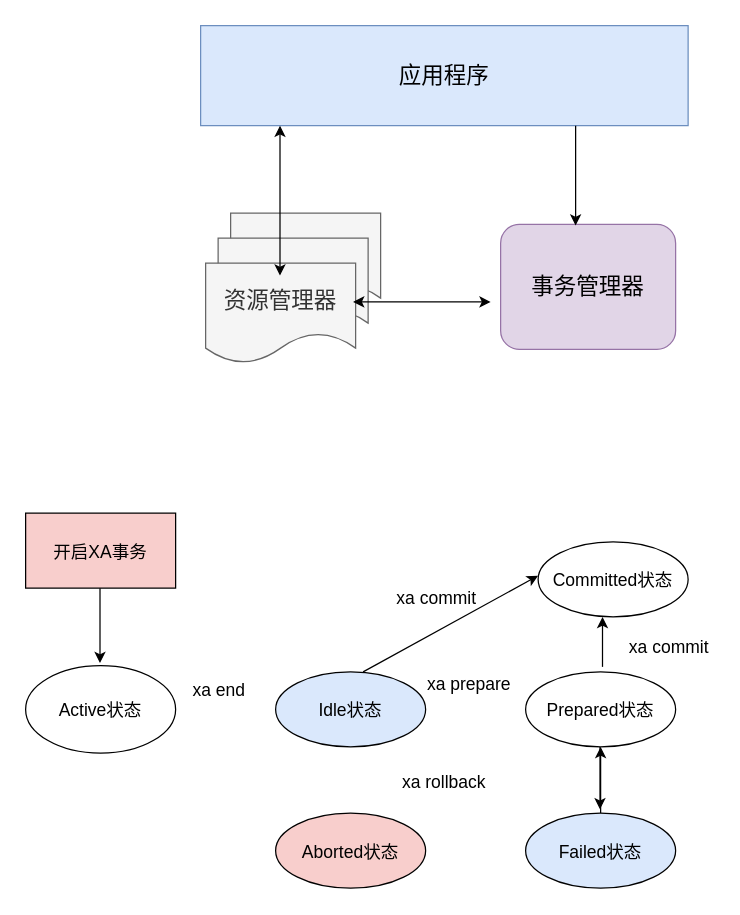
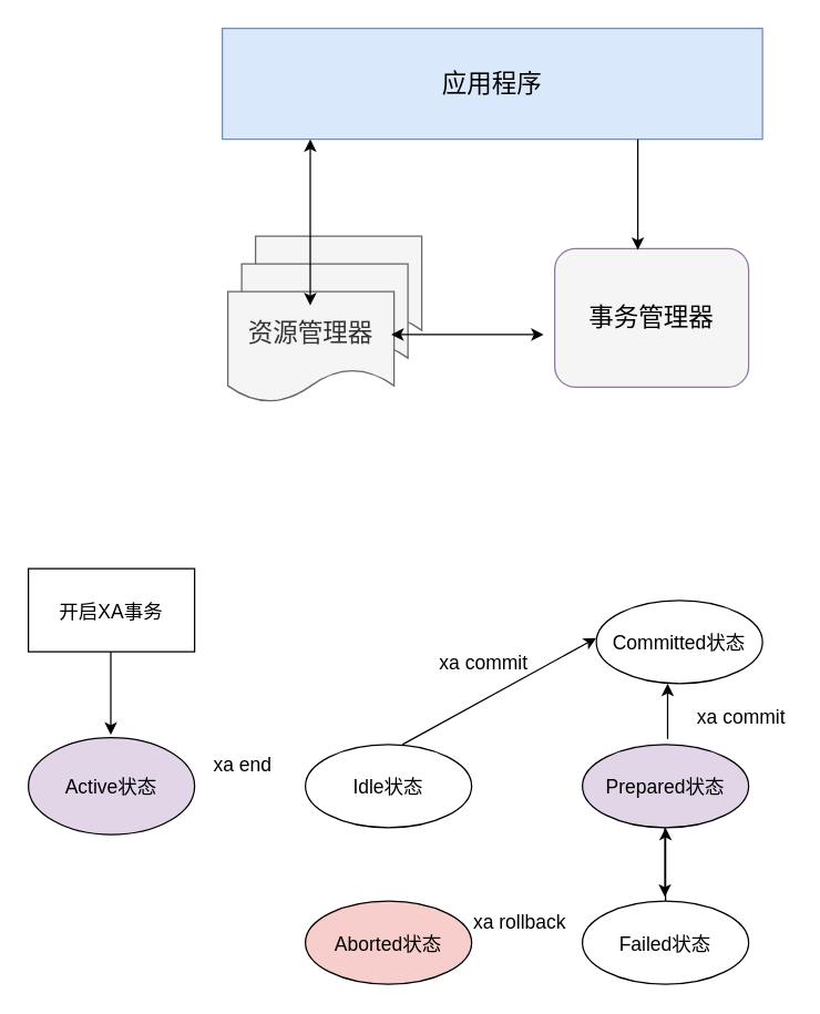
  <mxCell id="0" />
  <mxCell id="1" parent="0" />
  <mxCell id="2" value="&lt;font style=&quot;font-size: 18px;&quot;&gt;应用程序&lt;/font&gt;" style="rounded=0;whiteSpace=wrap;html=1;fillColor=#dae8fc;strokeColor=#6c8ebf;" vertex="1" parent="1"><mxGeometry x="160" y="20" width="390" height="80" as="geometry" /></mxCell>
  <mxCell id="3" value="" style="shape=document;whiteSpace=wrap;html=1;boundedLbl=1;fontSize=24;fillColor=#f5f5f5;fontColor=#333333;strokeColor=#666666;" vertex="1" parent="1"><mxGeometry x="184" y="170" width="120" height="80" as="geometry" /></mxCell>
  <mxCell id="4" value="" style="shape=document;whiteSpace=wrap;html=1;boundedLbl=1;fontSize=24;fillColor=#f5f5f5;fontColor=#333333;strokeColor=#666666;" vertex="1" parent="1"><mxGeometry x="174" y="190" width="120" height="80" as="geometry" /></mxCell>
  <mxCell id="5" value="&lt;font style=&quot;font-size: 18px;&quot;&gt;资源管理器&lt;/font&gt;" style="shape=document;whiteSpace=wrap;html=1;boundedLbl=1;fontSize=24;fillColor=#f5f5f5;fontColor=#333333;strokeColor=#666666;" vertex="1" parent="1"><mxGeometry x="164" y="210" width="120" height="80" as="geometry" /></mxCell>
  <mxCell id="6" value="" style="endArrow=classic;startArrow=classic;html=1;rounded=0;fontSize=18;" edge="1" parent="1"><mxGeometry width="50" height="50" relative="1" as="geometry"><mxPoint x="223.5" y="220" as="sourcePoint" /><mxPoint x="223.5" y="100" as="targetPoint" /></mxGeometry></mxCell>
- <mxCell id="7" value="事务管理器" style="rounded=1;whiteSpace=wrap;html=1;fontSize=18;fillColor=#e1d5e7;strokeColor=#9673a6;" vertex="1" parent="1"><mxGeometry x="400" y="179" width="140" height="100" as="geometry" /></mxCell>
+ <mxCell id="7" value="事务管理器" style="rounded=1;whiteSpace=wrap;html=1;fontSize=18;fillColor=#f5f5f5;strokeColor=#9673a6;" vertex="1" parent="1"><mxGeometry x="400" y="179" width="140" height="100" as="geometry" /></mxCell>
  <mxCell id="8" value="" style="endArrow=classic;startArrow=classic;html=1;rounded=0;fontSize=18;" edge="1" parent="1"><mxGeometry width="50" height="50" relative="1" as="geometry"><mxPoint x="282" y="241" as="sourcePoint" /><mxPoint x="392" y="241" as="targetPoint" /></mxGeometry></mxCell>
  <mxCell id="9" value="" style="endArrow=classic;html=1;rounded=0;fontSize=18;" edge="1" parent="1"><mxGeometry width="50" height="50" relative="1" as="geometry"><mxPoint x="460" y="100" as="sourcePoint" /><mxPoint x="460" y="180" as="targetPoint" /></mxGeometry></mxCell>
- <mxCell id="10" value="&lt;font style=&quot;font-size: 14px;&quot;&gt;开启XA事务&lt;/font&gt;" style="rounded=0;whiteSpace=wrap;html=1;fontSize=18;fillColor=#f8cecc;" vertex="1" parent="1"><mxGeometry x="20" y="410" width="120" height="60" as="geometry" /></mxCell>
+ <mxCell id="10" value="&lt;font style=&quot;font-size: 14px;&quot;&gt;开启XA事务&lt;/font&gt;" style="rounded=0;whiteSpace=wrap;html=1;fontSize=18;" vertex="1" parent="1"><mxGeometry x="20" y="410" width="120" height="60" as="geometry" /></mxCell>
  <mxCell id="11" value="" style="endArrow=classic;html=1;rounded=0;fontSize=18;" edge="1" parent="1"><mxGeometry width="50" height="50" relative="1" as="geometry"><mxPoint x="79.5" y="470" as="sourcePoint" /><mxPoint x="79.5" y="530" as="targetPoint" /></mxGeometry></mxCell>
- <mxCell id="12" value="&lt;font style=&quot;font-size: 14px;&quot;&gt;Active状态&lt;/font&gt;" style="ellipse;whiteSpace=wrap;html=1;fontSize=18;" vertex="1" parent="1"><mxGeometry x="20" y="532" width="120" height="70" as="geometry" /></mxCell>
- <mxCell id="13" value="&lt;font style=&quot;font-size: 14px;&quot;&gt;Idle状态&lt;/font&gt;" style="ellipse;whiteSpace=wrap;html=1;fontSize=18;fillColor=#dae8fc;" vertex="1" parent="1"><mxGeometry x="220" y="537" width="120" height="60" as="geometry" /></mxCell>
- <mxCell id="14" value="&lt;font style=&quot;font-size: 14px;&quot;&gt;Prepared状态&lt;/font&gt;" style="ellipse;whiteSpace=wrap;html=1;fontSize=18;" vertex="1" parent="1"><mxGeometry x="420" y="537" width="120" height="60" as="geometry" /></mxCell>
+ <mxCell id="12" value="&lt;font style=&quot;font-size: 14px;&quot;&gt;Active状态&lt;/font&gt;" style="ellipse;whiteSpace=wrap;html=1;fontSize=18;fillColor=#e1d5e7;" vertex="1" parent="1"><mxGeometry x="20" y="532" width="120" height="70" as="geometry" /></mxCell>
+ <mxCell id="13" value="&lt;font style=&quot;font-size: 14px;&quot;&gt;Idle状态&lt;/font&gt;" style="ellipse;whiteSpace=wrap;html=1;fontSize=18;" vertex="1" parent="1"><mxGeometry x="220" y="537" width="120" height="60" as="geometry" /></mxCell>
+ <mxCell id="14" value="&lt;font style=&quot;font-size: 14px;&quot;&gt;Prepared状态&lt;/font&gt;" style="ellipse;whiteSpace=wrap;html=1;fontSize=18;fillColor=#e1d5e7;" vertex="1" parent="1"><mxGeometry x="420" y="537" width="120" height="60" as="geometry" /></mxCell>
  <mxCell id="15" value="" style="endArrow=classic;html=1;rounded=0;fontSize=18;" edge="1" parent="1"><mxGeometry width="50" height="50" relative="1" as="geometry"><mxPoint x="290" y="537" as="sourcePoint" /><mxPoint x="430" y="460" as="targetPoint" /></mxGeometry></mxCell>
  <mxCell id="16" value="&lt;font style=&quot;font-size: 14px;&quot;&gt;Committed状态&lt;/font&gt;" style="ellipse;whiteSpace=wrap;html=1;fontSize=18;" vertex="1" parent="1"><mxGeometry x="430" y="433" width="120" height="60" as="geometry" /></mxCell>
  <mxCell id="17" value="" style="endArrow=classic;html=1;rounded=0;fontSize=14;" edge="1" parent="1"><mxGeometry width="50" height="50" relative="1" as="geometry"><mxPoint x="481.5" y="533" as="sourcePoint" /><mxPoint x="481.5" y="493" as="targetPoint" /></mxGeometry></mxCell>
  <mxCell id="18" value="" style="endArrow=classic;html=1;rounded=0;fontSize=14;" edge="1" parent="1"><mxGeometry width="50" height="50" relative="1" as="geometry"><mxPoint x="479.5" y="597" as="sourcePoint" /><mxPoint x="479.5" y="647" as="targetPoint" /></mxGeometry></mxCell>
  <mxCell id="19" value="" style="edgeStyle=orthogonalEdgeStyle;rounded=0;orthogonalLoop=1;jettySize=auto;html=1;fontSize=14;" edge="1" parent="1" source="20" target="14"><mxGeometry relative="1" as="geometry" /></mxCell>
- <mxCell id="20" value="&lt;span style=&quot;font-size: 14px;&quot;&gt;Failed状态&lt;/span&gt;" style="ellipse;whiteSpace=wrap;html=1;fontSize=18;fillColor=#dae8fc;" vertex="1" parent="1"><mxGeometry x="420" y="650" width="120" height="60" as="geometry" /></mxCell>
+ <mxCell id="20" value="&lt;span style=&quot;font-size: 14px;&quot;&gt;Failed状态&lt;/span&gt;" style="ellipse;whiteSpace=wrap;html=1;fontSize=18;" vertex="1" parent="1"><mxGeometry x="420" y="650" width="120" height="60" as="geometry" /></mxCell>
  <mxCell id="21" value="&lt;font style=&quot;font-size: 14px;&quot;&gt;Aborted状态&lt;/font&gt;" style="ellipse;whiteSpace=wrap;html=1;fontSize=18;fillColor=#f8cecc;" vertex="1" parent="1"><mxGeometry x="220" y="650" width="120" height="60" as="geometry" /></mxCell>
- <mxCell id="22" value="xa rollback" style="text;html=1;strokeColor=none;fillColor=none;align=center;verticalAlign=middle;whiteSpace=wrap;rounded=0;fontSize=14;" vertex="1" parent="1"><mxGeometry x="320" y="610" width="70" height="30" as="geometry" /></mxCell>
+ <mxCell id="22" value="xa rollback" style="text;html=1;strokeColor=none;fillColor=none;align=center;verticalAlign=middle;whiteSpace=wrap;rounded=0;fontSize=14;" vertex="1" parent="1"><mxGeometry x="340" y="650" width="70" height="30" as="geometry" /></mxCell>
  <mxCell id="23" value="xa commit" style="text;html=1;strokeColor=none;fillColor=none;align=center;verticalAlign=middle;whiteSpace=wrap;rounded=0;fontSize=14;" vertex="1" parent="1"><mxGeometry x="500" y="502" width="70" height="30" as="geometry" /></mxCell>
- <mxCell id="24" value="xa prepare" style="text;html=1;strokeColor=none;fillColor=none;align=center;verticalAlign=middle;whiteSpace=wrap;rounded=0;fontSize=14;" vertex="1" parent="1"><mxGeometry x="340" y="532" width="70" height="30" as="geometry" /></mxCell>
  <mxCell id="25" value="xa commit" style="text;html=1;strokeColor=none;fillColor=none;align=center;verticalAlign=middle;whiteSpace=wrap;rounded=0;fontSize=14;" vertex="1" parent="1"><mxGeometry x="314" y="463" width="70" height="30" as="geometry" /></mxCell>
  <mxCell id="26" value="xa end" style="text;html=1;strokeColor=none;fillColor=none;align=center;verticalAlign=middle;whiteSpace=wrap;rounded=0;fontSize=14;" vertex="1" parent="1"><mxGeometry x="140" y="537" width="70" height="30" as="geometry" /></mxCell>
